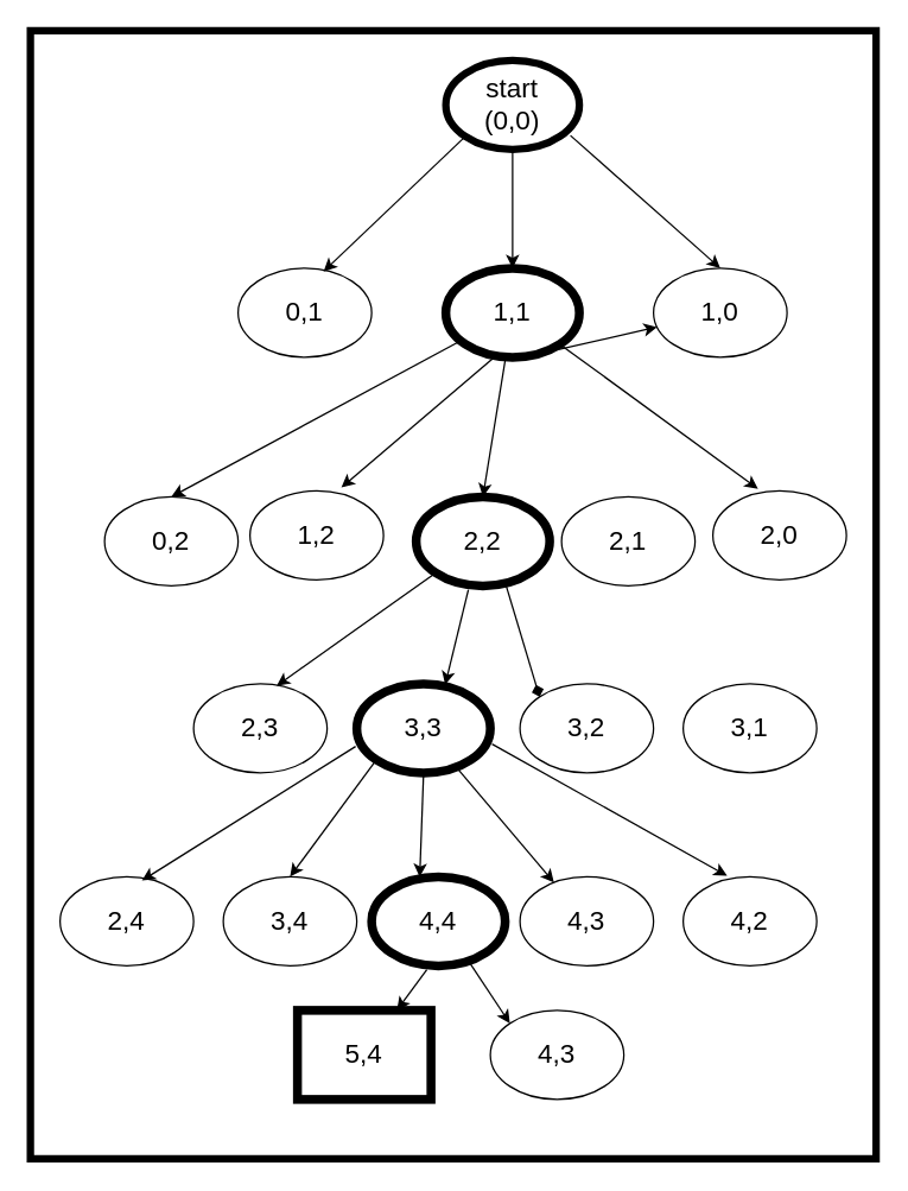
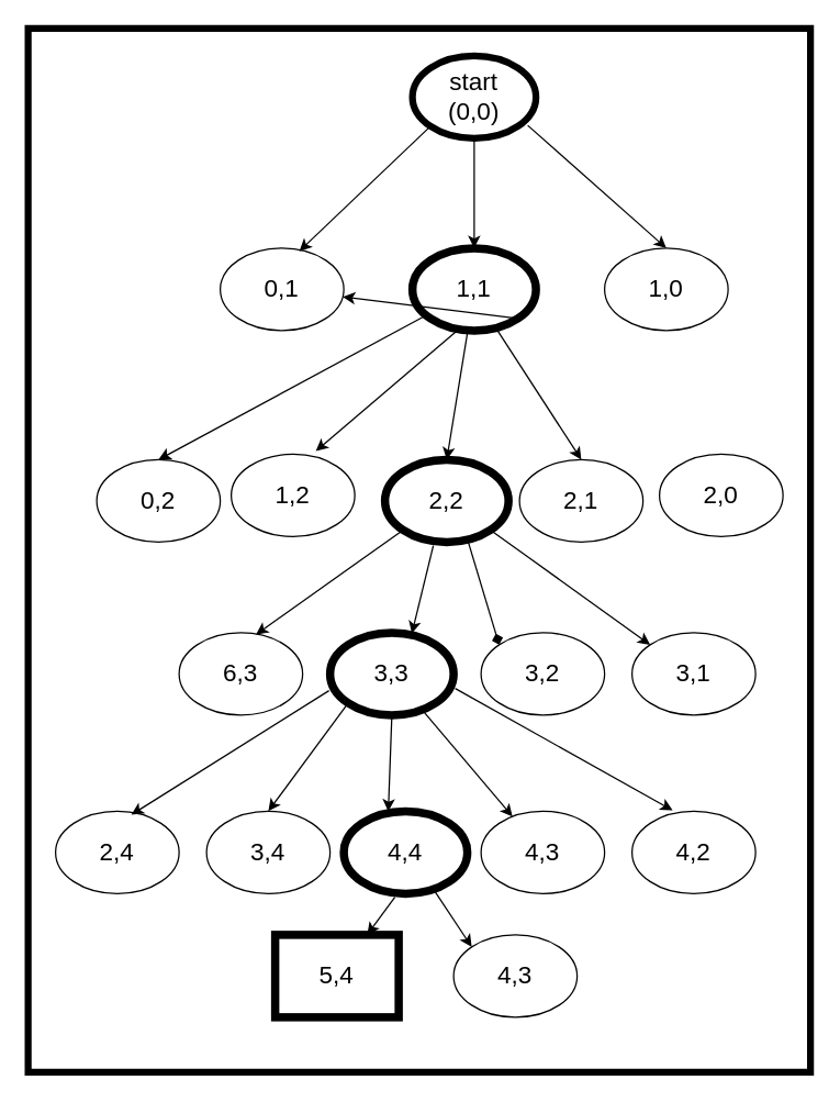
  <mxCell id="0" />
  <mxCell id="1" parent="0" />
  <mxCell id="2" value="" style="rounded=0;whiteSpace=wrap;html=1;strokeWidth=5;" vertex="1" parent="1"><mxGeometry x="20" y="20" width="570" height="760" as="geometry" /></mxCell>
  <mxCell id="3" value="&lt;font style=&quot;font-size: 18px&quot;&gt;start&lt;br&gt;(0,0)&lt;br&gt;&lt;/font&gt;" style="ellipse;whiteSpace=wrap;html=1;strokeWidth=5;" vertex="1" parent="1"><mxGeometry x="300" y="40" width="90" height="60" as="geometry" /></mxCell>
  <mxCell id="4" value="&lt;font style=&quot;font-size: 18px&quot;&gt;0,1&lt;br&gt;&lt;/font&gt;" style="ellipse;whiteSpace=wrap;html=1;" vertex="1" parent="1"><mxGeometry x="160" y="180" width="90" height="60" as="geometry" /></mxCell>
  <mxCell id="5" value="&lt;font style=&quot;font-size: 18px&quot;&gt;1,1&lt;br&gt;&lt;/font&gt;" style="ellipse;whiteSpace=wrap;html=1;strokeWidth=6;" vertex="1" parent="1"><mxGeometry x="300" y="180" width="90" height="60" as="geometry" /></mxCell>
  <mxCell id="6" value="&lt;font style=&quot;font-size: 18px&quot;&gt;1,0&lt;br&gt;&lt;/font&gt;" style="ellipse;whiteSpace=wrap;html=1;" vertex="1" parent="1"><mxGeometry x="440" y="180" width="90" height="60" as="geometry" /></mxCell>
  <mxCell id="7" value="" style="endArrow=classic;html=1;entryX=0.64;entryY=0.037;entryDx=0;entryDy=0;entryPerimeter=0;exitX=0;exitY=1;exitDx=0;exitDy=0;" edge="1" parent="1" source="3" target="4"><mxGeometry width="50" height="50" relative="1" as="geometry"><mxPoint x="350" y="180" as="sourcePoint" /><mxPoint x="400" y="130" as="targetPoint" /></mxGeometry></mxCell>
  <mxCell id="8" value="" style="endArrow=classic;html=1;entryX=0.5;entryY=0;entryDx=0;entryDy=0;exitX=0.5;exitY=1;exitDx=0;exitDy=0;" edge="1" parent="1" source="3" target="5"><mxGeometry width="50" height="50" relative="1" as="geometry"><mxPoint x="323.18" y="71.213" as="sourcePoint" /><mxPoint x="227.6" y="192.22" as="targetPoint" /></mxGeometry></mxCell>
  <mxCell id="9" value="" style="endArrow=classic;html=1;entryX=0.5;entryY=0;entryDx=0;entryDy=0;exitX=0.933;exitY=0.843;exitDx=0;exitDy=0;exitPerimeter=0;" edge="1" parent="1" source="3" target="6"><mxGeometry width="50" height="50" relative="1" as="geometry"><mxPoint x="333.18" y="81.213" as="sourcePoint" /><mxPoint x="237.6" y="202.22" as="targetPoint" /></mxGeometry></mxCell>
  <mxCell id="10" value="&lt;font style=&quot;font-size: 18px&quot;&gt;2,1&lt;br&gt;&lt;/font&gt;" style="ellipse;whiteSpace=wrap;html=1;" vertex="1" parent="1"><mxGeometry x="378" y="334" width="90" height="60" as="geometry" /></mxCell>
  <mxCell id="11" value="&lt;font style=&quot;font-size: 18px&quot;&gt;2,0&lt;br&gt;&lt;/font&gt;" style="ellipse;whiteSpace=wrap;html=1;" vertex="1" parent="1"><mxGeometry x="480" y="330" width="90" height="60" as="geometry" /></mxCell>
  <mxCell id="12" value="&lt;font style=&quot;font-size: 18px&quot;&gt;1,2&lt;br&gt;&lt;/font&gt;" style="ellipse;whiteSpace=wrap;html=1;" vertex="1" parent="1"><mxGeometry x="168" y="330" width="90" height="60" as="geometry" /></mxCell>
  <mxCell id="13" value="&lt;font style=&quot;font-size: 18px&quot;&gt;2,2&lt;br&gt;&lt;/font&gt;" style="ellipse;whiteSpace=wrap;html=1;strokeWidth=6;" vertex="1" parent="1"><mxGeometry x="280" y="334" width="90" height="60" as="geometry" /></mxCell>
  <mxCell id="14" value="&lt;font style=&quot;font-size: 18px&quot;&gt;0,2&lt;br&gt;&lt;/font&gt;" style="ellipse;whiteSpace=wrap;html=1;" vertex="1" parent="1"><mxGeometry x="70" y="334" width="90" height="60" as="geometry" /></mxCell>
  <mxCell id="15" value="" style="endArrow=classic;html=1;entryX=0.5;entryY=0;entryDx=0;entryDy=0;" edge="1" parent="1" target="13"><mxGeometry width="50" height="50" relative="1" as="geometry"><mxPoint x="340" y="242" as="sourcePoint" /><mxPoint x="360" y="330" as="targetPoint" /></mxGeometry></mxCell>
- <mxCell id="16" value="" style="endArrow=classic;html=1;exitX=1;exitY=1;exitDx=0;exitDy=0;entryX=0.338;entryY=-0.023;entryDx=0;entryDy=0;entryPerimeter=0;" edge="1" parent="1" source="5" target="11"><mxGeometry width="50" height="50" relative="1" as="geometry"><mxPoint x="350" y="280" as="sourcePoint" /><mxPoint x="400" y="230" as="targetPoint" /></mxGeometry></mxCell>
- <mxCell id="17" value="" style="endArrow=classic;html=1;exitX=0.676;exitY=0.97;exitDx=0;exitDy=0;exitPerimeter=0;" edge="1" parent="1" source="5" target="6"><mxGeometry width="50" height="50" relative="1" as="geometry"><mxPoint x="350" y="280" as="sourcePoint" /><mxPoint x="400" y="230" as="targetPoint" /></mxGeometry></mxCell>
+ <mxCell id="16" value="" style="endArrow=classic;html=1;exitX=1;exitY=1;exitDx=0;exitDy=0;" edge="1" parent="1" source="5" target="4"><mxGeometry width="50" height="50" relative="1" as="geometry"><mxPoint x="350" y="280" as="sourcePoint" /><mxPoint x="400" y="230" as="targetPoint" /></mxGeometry></mxCell>
+ <mxCell id="17" value="" style="endArrow=classic;html=1;entryX=0.5;entryY=0;entryDx=0;entryDy=0;exitX=0.676;exitY=0.97;exitDx=0;exitDy=0;exitPerimeter=0;" edge="1" parent="1" source="5" target="10"><mxGeometry width="50" height="50" relative="1" as="geometry"><mxPoint x="350" y="280" as="sourcePoint" /><mxPoint x="400" y="230" as="targetPoint" /></mxGeometry></mxCell>
  <mxCell id="18" value="" style="endArrow=classic;html=1;entryX=0.684;entryY=-0.037;entryDx=0;entryDy=0;entryPerimeter=0;exitX=0.364;exitY=0.997;exitDx=0;exitDy=0;exitPerimeter=0;" edge="1" parent="1" source="5" target="12"><mxGeometry width="50" height="50" relative="1" as="geometry"><mxPoint x="350" y="280" as="sourcePoint" /><mxPoint x="400" y="230" as="targetPoint" /></mxGeometry></mxCell>
  <mxCell id="19" value="" style="endArrow=classic;html=1;entryX=0.5;entryY=0;entryDx=0;entryDy=0;" edge="1" parent="1" source="5" target="14"><mxGeometry width="50" height="50" relative="1" as="geometry"><mxPoint x="240" y="310" as="sourcePoint" /><mxPoint x="290" y="260" as="targetPoint" /></mxGeometry></mxCell>
  <mxCell id="20" value="&lt;font style=&quot;font-size: 18px&quot;&gt;3,1&lt;br&gt;&lt;/font&gt;" style="ellipse;whiteSpace=wrap;html=1;" vertex="1" parent="1"><mxGeometry x="460" y="460" width="90" height="60" as="geometry" /></mxCell>
  <mxCell id="21" value="&lt;font style=&quot;font-size: 18px&quot;&gt;3,2&lt;br&gt;&lt;/font&gt;" style="ellipse;whiteSpace=wrap;html=1;" vertex="1" parent="1"><mxGeometry x="350" y="460" width="90" height="60" as="geometry" /></mxCell>
- <mxCell id="22" value="&lt;font style=&quot;font-size: 18px&quot;&gt;2,3&lt;br&gt;&lt;/font&gt;" style="ellipse;whiteSpace=wrap;html=1;" vertex="1" parent="1"><mxGeometry x="130" y="460" width="90" height="60" as="geometry" /></mxCell>
+ <mxCell id="22" value="&lt;font style=&quot;font-size: 18px&quot;&gt;6,3&lt;br&gt;&lt;/font&gt;" style="ellipse;whiteSpace=wrap;html=1;" vertex="1" parent="1"><mxGeometry x="130" y="460" width="90" height="60" as="geometry" /></mxCell>
  <mxCell id="23" value="&lt;font style=&quot;font-size: 18px&quot;&gt;3,3&lt;br&gt;&lt;/font&gt;" style="ellipse;whiteSpace=wrap;html=1;strokeWidth=6;" vertex="1" parent="1"><mxGeometry x="240" y="460" width="90" height="60" as="geometry" /></mxCell>
  <mxCell id="24" value="" style="endArrow=classic;html=1;entryX=0.622;entryY=0.023;entryDx=0;entryDy=0;exitX=0;exitY=1;exitDx=0;exitDy=0;entryPerimeter=0;" edge="1" parent="1" source="13" target="22"><mxGeometry width="50" height="50" relative="1" as="geometry"><mxPoint x="183" y="394" as="sourcePoint" /><mxPoint x="168" y="486" as="targetPoint" /></mxGeometry></mxCell>
  <mxCell id="25" value="" style="endArrow=classic;html=1;entryX=0.662;entryY=0.01;entryDx=0;entryDy=0;exitX=0.391;exitY=1.043;exitDx=0;exitDy=0;exitPerimeter=0;entryPerimeter=0;" edge="1" parent="1" source="13" target="23"><mxGeometry width="50" height="50" relative="1" as="geometry"><mxPoint x="295" y="390" as="sourcePoint" /><mxPoint x="280" y="482" as="targetPoint" /></mxGeometry></mxCell>
+ <mxCell id="26" value="" style="endArrow=classic;html=1;entryX=0;entryY=0;entryDx=0;entryDy=0;exitX=1;exitY=1;exitDx=0;exitDy=0;" edge="1" parent="1" source="13" target="20"><mxGeometry width="50" height="50" relative="1" as="geometry"><mxPoint x="335" y="390" as="sourcePoint" /><mxPoint x="320" y="482" as="targetPoint" /></mxGeometry></mxCell>
  <mxCell id="27" value="" style="endArrow=diamond;html=1;entryX=0;entryY=0;entryDx=0;entryDy=0;exitX=0.667;exitY=0.963;exitDx=0;exitDy=0;exitPerimeter=0;" edge="1" parent="1" source="13" target="21"><mxGeometry width="50" height="50" relative="1" as="geometry"><mxPoint x="325.19" y="406.58" as="sourcePoint" /><mxPoint x="299.58" y="470.6" as="targetPoint" /></mxGeometry></mxCell>
  <mxCell id="28" value="&lt;font style=&quot;font-size: 18px&quot;&gt;4,4&lt;br&gt;&lt;/font&gt;" style="ellipse;whiteSpace=wrap;html=1;strokeWidth=6;" vertex="1" parent="1"><mxGeometry x="250" y="590" width="90" height="60" as="geometry" /></mxCell>
  <mxCell id="29" value="&lt;font style=&quot;font-size: 18px&quot;&gt;4,3&lt;br&gt;&lt;/font&gt;" style="ellipse;whiteSpace=wrap;html=1;" vertex="1" parent="1"><mxGeometry x="350" y="590" width="90" height="60" as="geometry" /></mxCell>
  <mxCell id="30" value="&lt;font style=&quot;font-size: 18px&quot;&gt;2,4&lt;br&gt;&lt;/font&gt;" style="ellipse;whiteSpace=wrap;html=1;" vertex="1" parent="1"><mxGeometry x="40" y="590" width="90" height="60" as="geometry" /></mxCell>
  <mxCell id="31" value="&lt;font style=&quot;font-size: 18px&quot;&gt;3,4&lt;br&gt;&lt;/font&gt;" style="ellipse;whiteSpace=wrap;html=1;" vertex="1" parent="1"><mxGeometry x="150" y="590" width="90" height="60" as="geometry" /></mxCell>
  <mxCell id="32" value="&lt;font style=&quot;font-size: 18px&quot;&gt;4,2&lt;br&gt;&lt;/font&gt;" style="ellipse;whiteSpace=wrap;html=1;" vertex="1" parent="1"><mxGeometry x="460" y="590" width="90" height="60" as="geometry" /></mxCell>
  <mxCell id="33" value="" style="endArrow=classic;html=1;entryX=0.613;entryY=0.043;entryDx=0;entryDy=0;entryPerimeter=0;exitX=-0.009;exitY=0.703;exitDx=0;exitDy=0;exitPerimeter=0;" edge="1" parent="1" source="23" target="30"><mxGeometry width="50" height="50" relative="1" as="geometry"><mxPoint x="350" y="480" as="sourcePoint" /><mxPoint x="400" y="430" as="targetPoint" /></mxGeometry></mxCell>
  <mxCell id="34" value="" style="endArrow=classic;html=1;exitX=0;exitY=1;exitDx=0;exitDy=0;entryX=0.5;entryY=0;entryDx=0;entryDy=0;" edge="1" parent="1" source="23" target="31"><mxGeometry width="50" height="50" relative="1" as="geometry"><mxPoint x="249.19" y="512.18" as="sourcePoint" /><mxPoint x="180" y="590" as="targetPoint" /></mxGeometry></mxCell>
  <mxCell id="35" value="" style="endArrow=classic;html=1;entryX=0.36;entryY=0.003;entryDx=0;entryDy=0;entryPerimeter=0;exitX=0.5;exitY=1;exitDx=0;exitDy=0;" edge="1" parent="1" source="23" target="28"><mxGeometry width="50" height="50" relative="1" as="geometry"><mxPoint x="295" y="520" as="sourcePoint" /><mxPoint x="175.17" y="612.58" as="targetPoint" /></mxGeometry></mxCell>
  <mxCell id="36" value="" style="endArrow=classic;html=1;" edge="1" parent="1" source="23" target="29"><mxGeometry width="50" height="50" relative="1" as="geometry"><mxPoint x="269.19" y="532.18" as="sourcePoint" /><mxPoint x="185.17" y="622.58" as="targetPoint" /></mxGeometry></mxCell>
  <mxCell id="37" value="" style="endArrow=classic;html=1;entryX=0.329;entryY=-0.01;entryDx=0;entryDy=0;entryPerimeter=0;exitX=1.013;exitY=0.677;exitDx=0;exitDy=0;exitPerimeter=0;" edge="1" parent="1" source="23" target="32"><mxGeometry width="50" height="50" relative="1" as="geometry"><mxPoint x="279.19" y="542.18" as="sourcePoint" /><mxPoint x="195.17" y="632.58" as="targetPoint" /></mxGeometry></mxCell>
  <mxCell id="38" value="&lt;font style=&quot;font-size: 18px&quot;&gt;5,4&lt;br&gt;&lt;/font&gt;" style="whiteSpace=wrap;html=1;strokeWidth=6;rounded=0;" vertex="1" parent="1"><mxGeometry x="200" y="680" width="90" height="60" as="geometry" /></mxCell>
  <mxCell id="39" value="&lt;font style=&quot;font-size: 18px&quot;&gt;4,3&lt;br&gt;&lt;/font&gt;" style="ellipse;whiteSpace=wrap;html=1;" vertex="1" parent="1"><mxGeometry x="330" y="680" width="90" height="60" as="geometry" /></mxCell>
  <mxCell id="40" value="" style="endArrow=classic;html=1;exitX=0.733;exitY=0.963;exitDx=0;exitDy=0;exitPerimeter=0;entryX=0;entryY=0;entryDx=0;entryDy=0;" edge="1" parent="1" source="28" target="39"><mxGeometry width="50" height="50" relative="1" as="geometry"><mxPoint x="273.22" y="532.22" as="sourcePoint" /><mxPoint x="205" y="600" as="targetPoint" /></mxGeometry></mxCell>
  <mxCell id="41" value="" style="endArrow=classic;html=1;exitX=0.413;exitY=1.043;exitDx=0;exitDy=0;exitPerimeter=0;" edge="1" parent="1" source="28" target="38"><mxGeometry width="50" height="50" relative="1" as="geometry"><mxPoint x="300" y="660" as="sourcePoint" /><mxPoint x="231.78" y="727.78" as="targetPoint" /></mxGeometry></mxCell>
